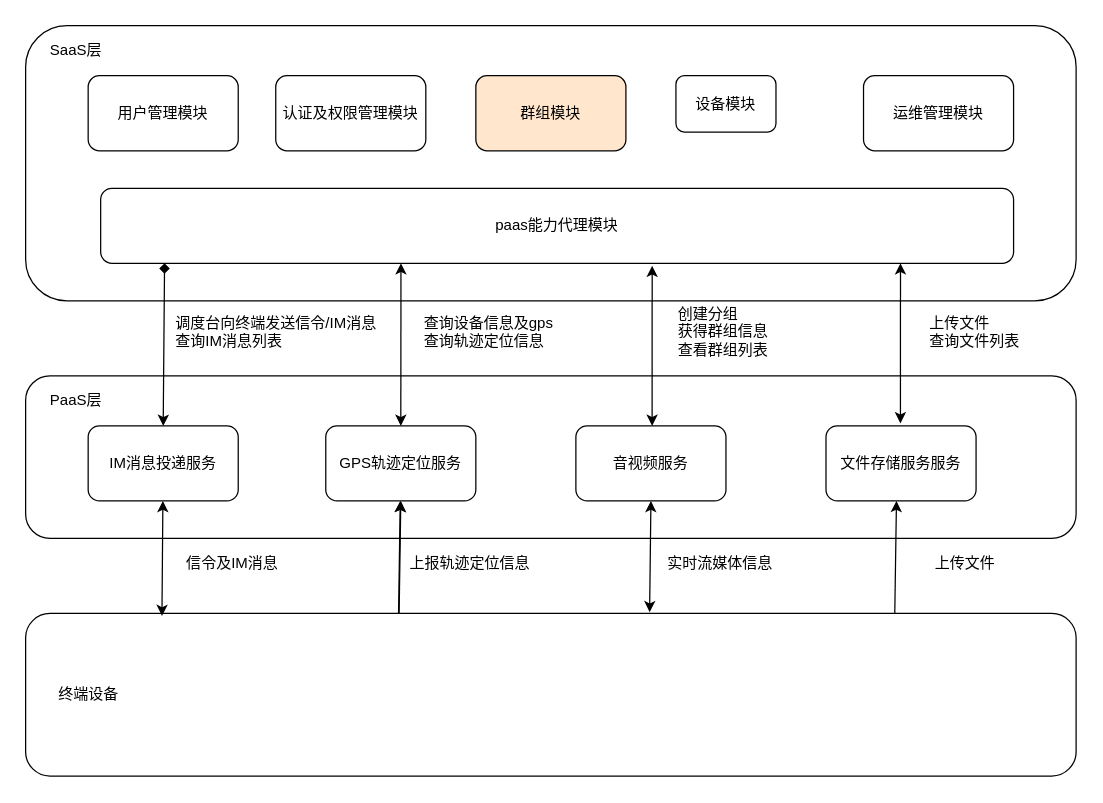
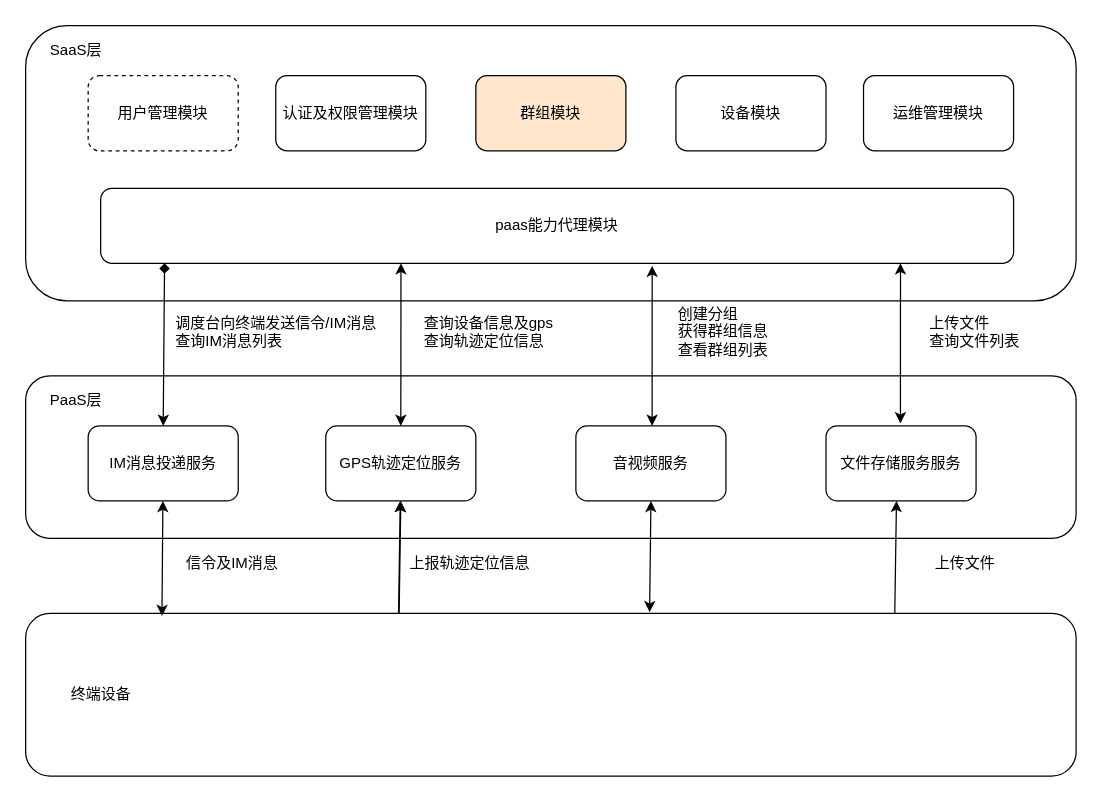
  <mxCell id="0" />
  <mxCell id="1" parent="0" />
  <mxCell id="2" value="" style="rounded=1;whiteSpace=wrap;html=1;" vertex="1" parent="1"><mxGeometry x="20" y="300" width="840" height="130" as="geometry" /></mxCell>
  <mxCell id="3" value="" style="rounded=1;whiteSpace=wrap;html=1;" vertex="1" parent="1"><mxGeometry x="20" y="20" width="840" height="220" as="geometry" /></mxCell>
  <mxCell id="4" value="paas能力代理模块" style="rounded=1;whiteSpace=wrap;html=1;" vertex="1" parent="1"><mxGeometry x="80" y="150" width="730" height="60" as="geometry" /></mxCell>
  <mxCell id="5" value="IM消息投递服务" style="rounded=1;whiteSpace=wrap;html=1;" vertex="1" parent="1"><mxGeometry x="70" y="340" width="120" height="60" as="geometry" /></mxCell>
  <mxCell id="6" value="文件存储服务服务" style="rounded=1;whiteSpace=wrap;html=1;" vertex="1" parent="1"><mxGeometry x="660" y="340" width="120" height="60" as="geometry" /></mxCell>
  <mxCell id="7" value="GPS轨迹定位服务" style="rounded=1;whiteSpace=wrap;html=1;" vertex="1" parent="1"><mxGeometry x="260" y="340" width="120" height="60" as="geometry" /></mxCell>
  <mxCell id="8" value="音视频服务" style="rounded=1;whiteSpace=wrap;html=1;" vertex="1" parent="1"><mxGeometry x="460" y="340" width="120" height="60" as="geometry" /></mxCell>
- <mxCell id="9" value="设备模块" style="rounded=1;whiteSpace=wrap;html=1;" vertex="1" parent="1"><mxGeometry x="540" y="60" width="80" height="45" as="geometry" /></mxCell>
+ <mxCell id="9" value="设备模块" style="rounded=1;whiteSpace=wrap;html=1;" vertex="1" parent="1"><mxGeometry x="540" y="60" width="120" height="60" as="geometry" /></mxCell>
  <mxCell id="10" value="认证及权限管理模块" style="rounded=1;whiteSpace=wrap;html=1;" vertex="1" parent="1"><mxGeometry x="220" y="60" width="120" height="60" as="geometry" /></mxCell>
- <mxCell id="11" value="用户管理模块" style="rounded=1;whiteSpace=wrap;html=1;" vertex="1" parent="1"><mxGeometry x="70" y="60" width="120" height="60" as="geometry" /></mxCell>
+ <mxCell id="11" value="用户管理模块" style="rounded=1;whiteSpace=wrap;html=1;dashed=1;" vertex="1" parent="1"><mxGeometry x="70" y="60" width="120" height="60" as="geometry" /></mxCell>
  <mxCell id="12" value="运维管理模块" style="rounded=1;whiteSpace=wrap;html=1;" vertex="1" parent="1"><mxGeometry x="690" y="60" width="120" height="60" as="geometry" /></mxCell>
  <mxCell id="13" value="群组模块" style="rounded=1;whiteSpace=wrap;html=1;fillColor=#ffe6cc;" vertex="1" parent="1"><mxGeometry x="380" y="60" width="120" height="60" as="geometry" /></mxCell>
  <mxCell id="14" value="SaaS层" style="text;html=1;resizable=0;autosize=1;align=center;verticalAlign=middle;points=[];fillColor=none;strokeColor=none;rounded=0;" vertex="1" parent="1"><mxGeometry x="30" y="30" width="60" height="20" as="geometry" /></mxCell>
  <mxCell id="15" value="PaaS层" style="text;html=1;resizable=0;autosize=1;align=center;verticalAlign=middle;points=[];fillColor=none;strokeColor=none;rounded=0;" vertex="1" parent="1"><mxGeometry x="30" y="310" width="60" height="20" as="geometry" /></mxCell>
  <mxCell id="16" value="" style="rounded=1;whiteSpace=wrap;html=1;" vertex="1" parent="1"><mxGeometry x="20" y="490" width="840" height="130" as="geometry" /></mxCell>
- <mxCell id="17" value="终端设备" style="text;html=1;resizable=0;autosize=1;align=center;verticalAlign=middle;points=[];fillColor=none;strokeColor=none;rounded=0;" vertex="1" parent="1"><mxGeometry x="40" y="545" width="60" height="20" as="geometry" /></mxCell>
+ <mxCell id="17" value="终端设备" style="text;html=1;resizable=0;autosize=1;align=center;verticalAlign=middle;points=[];fillColor=none;strokeColor=none;rounded=0;" vertex="1" parent="1"><mxGeometry x="50" y="545" width="60" height="20" as="geometry" /></mxCell>
  <mxCell id="18" value="信令及IM消息" style="text;html=1;resizable=0;autosize=1;align=center;verticalAlign=middle;points=[];fillColor=none;strokeColor=none;rounded=0;" vertex="1" parent="1"><mxGeometry x="140" y="440" width="90" height="20" as="geometry" /></mxCell>
  <mxCell id="19" value="" style="endArrow=classic;startArrow=classic;html=1;" edge="1" parent="1" target="5"><mxGeometry width="50" height="50" relative="1" as="geometry"><mxPoint x="129" y="492" as="sourcePoint" /><mxPoint x="210" y="450" as="targetPoint" /></mxGeometry></mxCell>
  <mxCell id="20" value="" style="endArrow=diamond;startArrow=classic;html=1;entryX=0.07;entryY=1;entryDx=0;entryDy=0;exitX=0.5;exitY=0;exitDx=0;exitDy=0;entryPerimeter=0;" edge="1" parent="1" source="5" target="4"><mxGeometry width="50" height="50" relative="1" as="geometry"><mxPoint x="20" y="690" as="sourcePoint" /><mxPoint x="70" y="640" as="targetPoint" /></mxGeometry></mxCell>
  <mxCell id="21" value="" style="endArrow=classic;html=1;exitX=0.355;exitY=0;exitDx=0;exitDy=0;exitPerimeter=0;" edge="1" parent="1" source="16" target="7"><mxGeometry width="50" height="50" relative="1" as="geometry"><mxPoint x="318" y="480" as="sourcePoint" /><mxPoint x="360" y="515" as="targetPoint" /></mxGeometry></mxCell>
  <mxCell id="22" value="上报轨迹定位信息" style="text;html=1;resizable=0;autosize=1;align=center;verticalAlign=middle;points=[];fillColor=none;strokeColor=none;rounded=0;" vertex="1" parent="1"><mxGeometry x="320" y="440" width="110" height="20" as="geometry" /></mxCell>
  <mxCell id="23" value="" style="endArrow=classic;startArrow=classic;html=1;entryX=0.5;entryY=1;entryDx=0;entryDy=0;exitX=0.594;exitY=-0.008;exitDx=0;exitDy=0;exitPerimeter=0;" edge="1" parent="1" source="16" target="8"><mxGeometry width="50" height="50" relative="1" as="geometry"><mxPoint x="20" y="690" as="sourcePoint" /><mxPoint x="70" y="640" as="targetPoint" /></mxGeometry></mxCell>
- <mxCell id="24" value="实时流媒体信息" style="text;html=1;resizable=0;autosize=1;align=center;verticalAlign=middle;points=[];fillColor=none;strokeColor=none;rounded=0;" vertex="1" parent="1"><mxGeometry x="525" y="440" width="100" height="20" as="geometry" /></mxCell>
  <mxCell id="25" value="" style="endArrow=classic;startArrow=classic;html=1;entryX=0.329;entryY=1;entryDx=0;entryDy=0;entryPerimeter=0;" edge="1" parent="1"><mxGeometry width="50" height="50" relative="1" as="geometry"><mxPoint x="320.002" y="340" as="sourcePoint" /><mxPoint x="320.14" y="210" as="targetPoint" /></mxGeometry></mxCell>
  <mxCell id="26" value="" style="endArrow=classic;startArrow=classic;html=1;" edge="1" parent="1"><mxGeometry width="50" height="50" relative="1" as="geometry"><mxPoint x="520.943" y="340" as="sourcePoint" /><mxPoint x="521" y="212" as="targetPoint" /></mxGeometry></mxCell>
  <mxCell id="27" value="" style="endArrow=classic;startArrow=classic;html=1;" edge="1" parent="1"><mxGeometry width="50" height="50" relative="1" as="geometry"><mxPoint x="719.503" y="338" as="sourcePoint" /><mxPoint x="719.56" y="210" as="targetPoint" /></mxGeometry></mxCell>
  <mxCell id="28" value="" style="endArrow=classic;html=1;exitX=0.355;exitY=0;exitDx=0;exitDy=0;exitPerimeter=0;" edge="1" parent="1"><mxGeometry width="50" height="50" relative="1" as="geometry"><mxPoint x="318.65" y="490" as="sourcePoint" /><mxPoint x="320" y="400" as="targetPoint" /></mxGeometry></mxCell>
  <mxCell id="29" value="上传文件" style="text;html=1;resizable=0;autosize=1;align=center;verticalAlign=middle;points=[];fillColor=none;strokeColor=none;rounded=0;" vertex="1" parent="1"><mxGeometry x="741.35" y="440" width="60" height="20" as="geometry" /></mxCell>
  <mxCell id="30" value="" style="endArrow=classic;html=1;exitX=0.355;exitY=0;exitDx=0;exitDy=0;exitPerimeter=0;" edge="1" parent="1"><mxGeometry width="50" height="50" relative="1" as="geometry"><mxPoint x="715" y="490" as="sourcePoint" /><mxPoint x="716.35" y="400" as="targetPoint" /></mxGeometry></mxCell>
  <mxCell id="31" value="调度台向终端发送信令/IM消息&lt;br&gt;&lt;div style=&quot;text-align: left&quot;&gt;&lt;span&gt;查询IM消息列表&lt;/span&gt;&lt;/div&gt;" style="text;html=1;resizable=0;autosize=1;align=center;verticalAlign=middle;points=[];fillColor=none;strokeColor=none;rounded=0;" vertex="1" parent="1"><mxGeometry x="130" y="250" width="180" height="30" as="geometry" /></mxCell>
  <mxCell id="32" value="查询设备信息及gps&lt;br&gt;&lt;div style=&quot;text-align: left&quot;&gt;查询轨迹定位信息&lt;/div&gt;" style="text;html=1;resizable=0;autosize=1;align=center;verticalAlign=middle;points=[];fillColor=none;strokeColor=none;rounded=0;" vertex="1" parent="1"><mxGeometry x="330" y="250" width="120" height="30" as="geometry" /></mxCell>
  <mxCell id="33" value="创建分组&lt;br&gt;获得群组信息&lt;br&gt;&lt;div&gt;&lt;span&gt;查看群组列表&lt;/span&gt;&lt;/div&gt;" style="text;html=1;resizable=0;autosize=1;align=left;verticalAlign=middle;points=[];fillColor=none;strokeColor=none;rounded=0;" vertex="1" parent="1"><mxGeometry x="540" y="240" width="90" height="50" as="geometry" /></mxCell>
  <mxCell id="34" value="上传文件&lt;br&gt;查询文件列表" style="text;html=1;resizable=0;autosize=1;align=left;verticalAlign=middle;points=[];fillColor=none;strokeColor=none;rounded=0;" vertex="1" parent="1"><mxGeometry x="741.35" y="250" width="90" height="30" as="geometry" /></mxCell>
